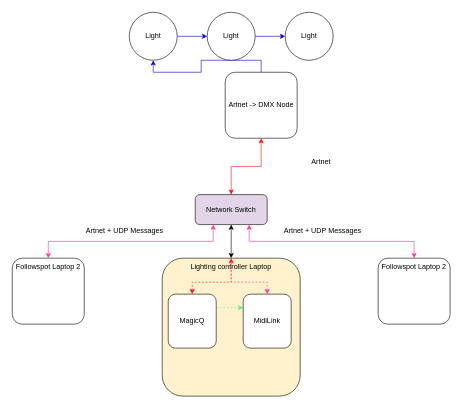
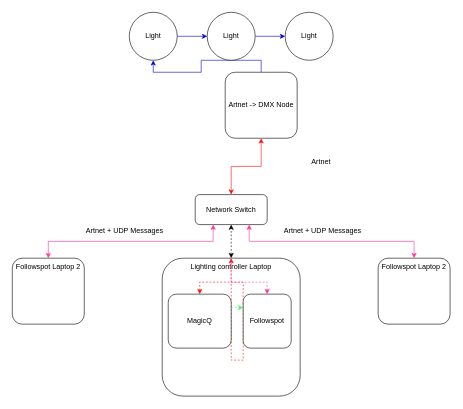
  <mxCell id="0" />
  <mxCell id="1" parent="0" />
- <mxCell id="2" style="edgeStyle=orthogonalEdgeStyle;rounded=0;orthogonalLoop=1;jettySize=auto;html=1;exitX=0.5;exitY=0;exitDx=0;exitDy=0;entryX=0.5;entryY=1;entryDx=0;entryDy=0;startArrow=classic;startFill=1;" parent="1" source="3" target="13" edge="1"><mxGeometry relative="1" as="geometry" /></mxCell>
- <mxCell id="3" value="Lighting controller Laptop" style="rounded=1;whiteSpace=wrap;html=1;verticalAlign=top;fillColor=#fff2cc;" parent="1" vertex="1"><mxGeometry x="270" y="430" width="230" height="230" as="geometry" /></mxCell>
+ <mxCell id="2" style="edgeStyle=orthogonalEdgeStyle;rounded=0;orthogonalLoop=1;jettySize=auto;html=1;exitX=0.5;exitY=0;exitDx=0;exitDy=0;entryX=0.5;entryY=1;entryDx=0;entryDy=0;startArrow=classic;startFill=1;dashed=1;" parent="1" source="3" target="13" edge="1"><mxGeometry relative="1" as="geometry" /></mxCell>
+ <mxCell id="3" value="Lighting controller Laptop" style="rounded=1;whiteSpace=wrap;html=1;verticalAlign=top;" parent="1" vertex="1"><mxGeometry x="270" y="430" width="230" height="230" as="geometry" /></mxCell>
  <mxCell id="4" style="edgeStyle=orthogonalEdgeStyle;rounded=0;orthogonalLoop=1;jettySize=auto;html=1;exitX=0.5;exitY=0;exitDx=0;exitDy=0;entryX=0.5;entryY=1;entryDx=0;entryDy=0;strokeColor=#0000CC;" parent="1" source="6" target="8" edge="1"><mxGeometry relative="1" as="geometry" /></mxCell>
  <mxCell id="5" style="edgeStyle=orthogonalEdgeStyle;rounded=0;orthogonalLoop=1;jettySize=auto;html=1;exitX=0.5;exitY=1;exitDx=0;exitDy=0;entryX=0.5;entryY=0;entryDx=0;entryDy=0;startArrow=classic;startFill=1;strokeColor=#FF0D0D;" parent="1" source="6" target="13" edge="1"><mxGeometry relative="1" as="geometry" /></mxCell>
  <mxCell id="6" value="Artnet -&amp;gt; DMX Node" style="rounded=1;whiteSpace=wrap;html=1;" parent="1" vertex="1"><mxGeometry x="375" y="120" width="120" height="110" as="geometry" /></mxCell>
  <mxCell id="7" style="edgeStyle=orthogonalEdgeStyle;rounded=0;orthogonalLoop=1;jettySize=auto;html=1;exitX=1;exitY=0.5;exitDx=0;exitDy=0;entryX=0;entryY=0.5;entryDx=0;entryDy=0;strokeColor=#0000CC;" parent="1" source="8" target="10" edge="1"><mxGeometry relative="1" as="geometry" /></mxCell>
  <mxCell id="8" value="Light" style="ellipse;whiteSpace=wrap;html=1;aspect=fixed;" parent="1" vertex="1"><mxGeometry x="215" y="20" width="80" height="80" as="geometry" /></mxCell>
  <mxCell id="9" style="edgeStyle=orthogonalEdgeStyle;rounded=0;orthogonalLoop=1;jettySize=auto;html=1;exitX=1;exitY=0.5;exitDx=0;exitDy=0;entryX=0;entryY=0.5;entryDx=0;entryDy=0;strokeColor=#0000CC;" parent="1" source="10" target="11" edge="1"><mxGeometry relative="1" as="geometry" /></mxCell>
  <mxCell id="10" value="Light" style="ellipse;whiteSpace=wrap;html=1;aspect=fixed;" parent="1" vertex="1"><mxGeometry x="345" y="20" width="80" height="80" as="geometry" /></mxCell>
  <mxCell id="11" value="Light" style="ellipse;whiteSpace=wrap;html=1;aspect=fixed;" parent="1" vertex="1"><mxGeometry x="475" y="20" width="80" height="80" as="geometry" /></mxCell>
  <mxCell id="12" value="Artnet" style="text;html=1;strokeColor=none;fillColor=none;align=center;verticalAlign=middle;whiteSpace=wrap;rounded=0;" parent="1" vertex="1"><mxGeometry x="505" y="255" width="60" height="30" as="geometry" /></mxCell>
- <mxCell id="13" value="Network Switch" style="rounded=1;whiteSpace=wrap;html=1;fillColor=#e1d5e7;" parent="1" vertex="1"><mxGeometry x="325" y="324" width="120" height="50" as="geometry" /></mxCell>
+ <mxCell id="13" value="Network Switch" style="rounded=1;whiteSpace=wrap;html=1;" parent="1" vertex="1"><mxGeometry x="325" y="324" width="120" height="50" as="geometry" /></mxCell>
  <mxCell id="14" style="edgeStyle=orthogonalEdgeStyle;rounded=0;orthogonalLoop=1;jettySize=auto;html=1;exitX=0.5;exitY=0;exitDx=0;exitDy=0;entryX=0.25;entryY=1;entryDx=0;entryDy=0;startArrow=classic;startFill=1;strokeColor=#FF3399;" parent="1" source="15" target="13" edge="1"><mxGeometry relative="1" as="geometry" /></mxCell>
  <mxCell id="15" value="Followspot Laptop 2" style="rounded=1;whiteSpace=wrap;html=1;verticalAlign=top;" parent="1" vertex="1"><mxGeometry x="20" y="430" width="120" height="110" as="geometry" /></mxCell>
  <mxCell id="16" style="edgeStyle=orthogonalEdgeStyle;rounded=0;orthogonalLoop=1;jettySize=auto;html=1;exitX=0.5;exitY=0;exitDx=0;exitDy=0;entryX=0.75;entryY=1;entryDx=0;entryDy=0;startArrow=classic;startFill=1;strokeColor=#FF3399;" parent="1" source="17" target="13" edge="1"><mxGeometry relative="1" as="geometry" /></mxCell>
  <mxCell id="17" value="Followspot Laptop 2" style="rounded=1;whiteSpace=wrap;html=1;verticalAlign=top;" parent="1" vertex="1"><mxGeometry x="630" y="430" width="120" height="110" as="geometry" /></mxCell>
  <mxCell id="18" value="Artnet + UDP Messages" style="text;html=1;strokeColor=none;fillColor=none;align=center;verticalAlign=middle;whiteSpace=wrap;rounded=0;" parent="1" vertex="1"><mxGeometry x="440" y="370" width="195" height="30" as="geometry" /></mxCell>
  <mxCell id="19" value="Artnet + UDP Messages" style="text;html=1;strokeColor=none;fillColor=none;align=center;verticalAlign=middle;whiteSpace=wrap;rounded=0;" parent="1" vertex="1"><mxGeometry x="110" y="370" width="195" height="30" as="geometry" /></mxCell>
  <mxCell id="20" style="edgeStyle=orthogonalEdgeStyle;rounded=0;orthogonalLoop=1;jettySize=auto;html=1;exitX=0.5;exitY=0;exitDx=0;exitDy=0;strokeColor=#FF0D0D;startArrow=classic;startFill=1;dashed=1;entryX=0.5;entryY=0;entryDx=0;entryDy=0;" parent="1" source="22" target="3" edge="1"><mxGeometry relative="1" as="geometry" /></mxCell>
  <mxCell id="21" style="edgeStyle=orthogonalEdgeStyle;rounded=0;orthogonalLoop=1;jettySize=auto;html=1;exitX=1;exitY=0.25;exitDx=0;exitDy=0;entryX=0;entryY=0.25;entryDx=0;entryDy=0;dashed=1;strokeColor=#53F56E;startArrow=none;startFill=0;" parent="1" source="22" target="24" edge="1"><mxGeometry relative="1" as="geometry" /></mxCell>
- <mxCell id="22" value="MagicQ" style="rounded=1;whiteSpace=wrap;html=1;" parent="1" vertex="1"><mxGeometry x="280" y="490" width="80" height="90" as="geometry" /></mxCell>
+ <mxCell id="22" value="MagicQ" style="rounded=1;whiteSpace=wrap;html=1;" parent="1" vertex="1"><mxGeometry x="280" y="490" width="105" height="90" as="geometry" /></mxCell>
  <mxCell id="23" style="edgeStyle=orthogonalEdgeStyle;rounded=0;orthogonalLoop=1;jettySize=auto;html=1;exitX=0.5;exitY=0;exitDx=0;exitDy=0;entryX=0.5;entryY=0;entryDx=0;entryDy=0;dashed=1;strokeColor=#FF3399;startArrow=classic;startFill=1;endArrow=none;endFill=0;" parent="1" source="24" target="3" edge="1"><mxGeometry relative="1" as="geometry" /></mxCell>
- <mxCell id="24" value="MidiLink" style="rounded=1;whiteSpace=wrap;html=1;" parent="1" vertex="1"><mxGeometry x="405" y="490" width="80" height="90" as="geometry" /></mxCell>
+ <mxCell id="24" value="Followspot" style="rounded=1;whiteSpace=wrap;html=1;" parent="1" vertex="1"><mxGeometry x="405" y="490" width="80" height="90" as="geometry" /></mxCell>
